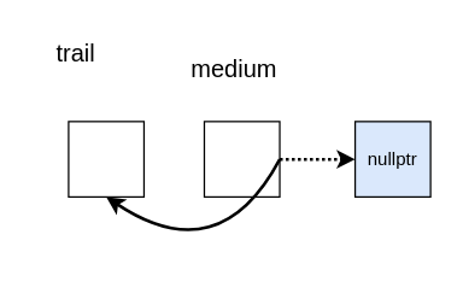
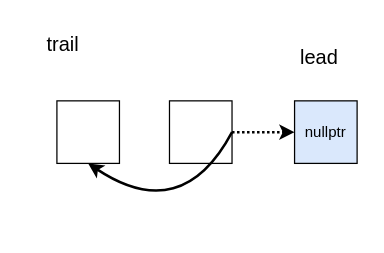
  <mxCell id="0" />
  <mxCell id="1" parent="0" />
  <mxCell id="2" value="" style="rounded=0;whiteSpace=wrap;html=1;" vertex="1" parent="1"><mxGeometry x="45" y="80" width="50" height="50" as="geometry" /></mxCell>
  <mxCell id="3" value="" style="rounded=0;whiteSpace=wrap;html=1;" vertex="1" parent="1"><mxGeometry x="135" y="80" width="50" height="50" as="geometry" /></mxCell>
  <mxCell id="4" value="nullptr" style="rounded=0;whiteSpace=wrap;html=1;fillColor=#dae8fc;" vertex="1" parent="1"><mxGeometry x="235" y="80" width="50" height="50" as="geometry" /></mxCell>
  <mxCell id="5" value="" style="endArrow=classic;html=1;rounded=0;exitX=1;exitY=0.5;exitDx=0;exitDy=0;dashed=1;dashPattern=1 1;strokeWidth=2;entryX=0;entryY=0.5;entryDx=0;entryDy=0;" edge="1" parent="1" source="3" target="4"><mxGeometry width="50" height="50" relative="1" as="geometry"><mxPoint x="175" y="150" as="sourcePoint" /><mxPoint x="225" y="100" as="targetPoint" /></mxGeometry></mxCell>
  <mxCell id="6" value="" style="curved=1;endArrow=classic;html=1;rounded=0;exitX=1;exitY=0.5;exitDx=0;exitDy=0;entryX=0.5;entryY=1;entryDx=0;entryDy=0;strokeWidth=2;" edge="1" parent="1" source="3" target="2"><mxGeometry width="50" height="50" relative="1" as="geometry"><mxPoint x="145" y="230" as="sourcePoint" /><mxPoint x="195" y="180" as="targetPoint" /><Array as="points"><mxPoint x="145" y="180" /></Array></mxGeometry></mxCell>
  <mxCell id="7" value="trail" style="text;html=1;align=center;verticalAlign=middle;whiteSpace=wrap;rounded=0;fontSize=16;" vertex="1" parent="1"><mxGeometry x="20" y="20" width="60" height="30" as="geometry" /></mxCell>
- <mxCell id="8" value="medium" style="text;html=1;align=center;verticalAlign=middle;whiteSpace=wrap;rounded=0;fontSize=16;" vertex="1" parent="1"><mxGeometry x="125" y="30" width="60" height="30" as="geometry" /></mxCell>
+ <mxCell id="9" value="lead" style="text;html=1;align=center;verticalAlign=middle;whiteSpace=wrap;rounded=0;fontSize=16;" vertex="1" parent="1"><mxGeometry x="225" y="30" width="60" height="30" as="geometry" /></mxCell>
